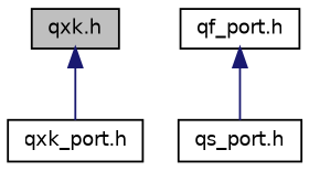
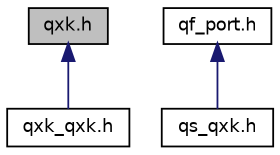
  digraph {
    node [color=black fillcolor=white fontname=Helvetica fontsize=10 shape=record style=filled]
    edge [color=midnightblue dir=back fontname=Helvetica fontsize=10 labelfontname=Helvetica labelfontsize=10 style=solid]
    n1 [fillcolor=grey75 fontcolor=black height=0.2 label="qxk.h" width=0.4]
-   n2 [height=0.2 label="qxk_port.h" width=0.4]
+   n2 [height=0.2 label="qxk_qxk.h" width=0.4]
    n3 [height=0.2 label="qf_port.h" width=0.4]
-   n4 [height=0.2 label="qs_port.h" width=0.4]
+   n4 [height=0.2 label="qs_qxk.h" width=0.4]
    n1 -> n2
    n3 -> n4
  }
